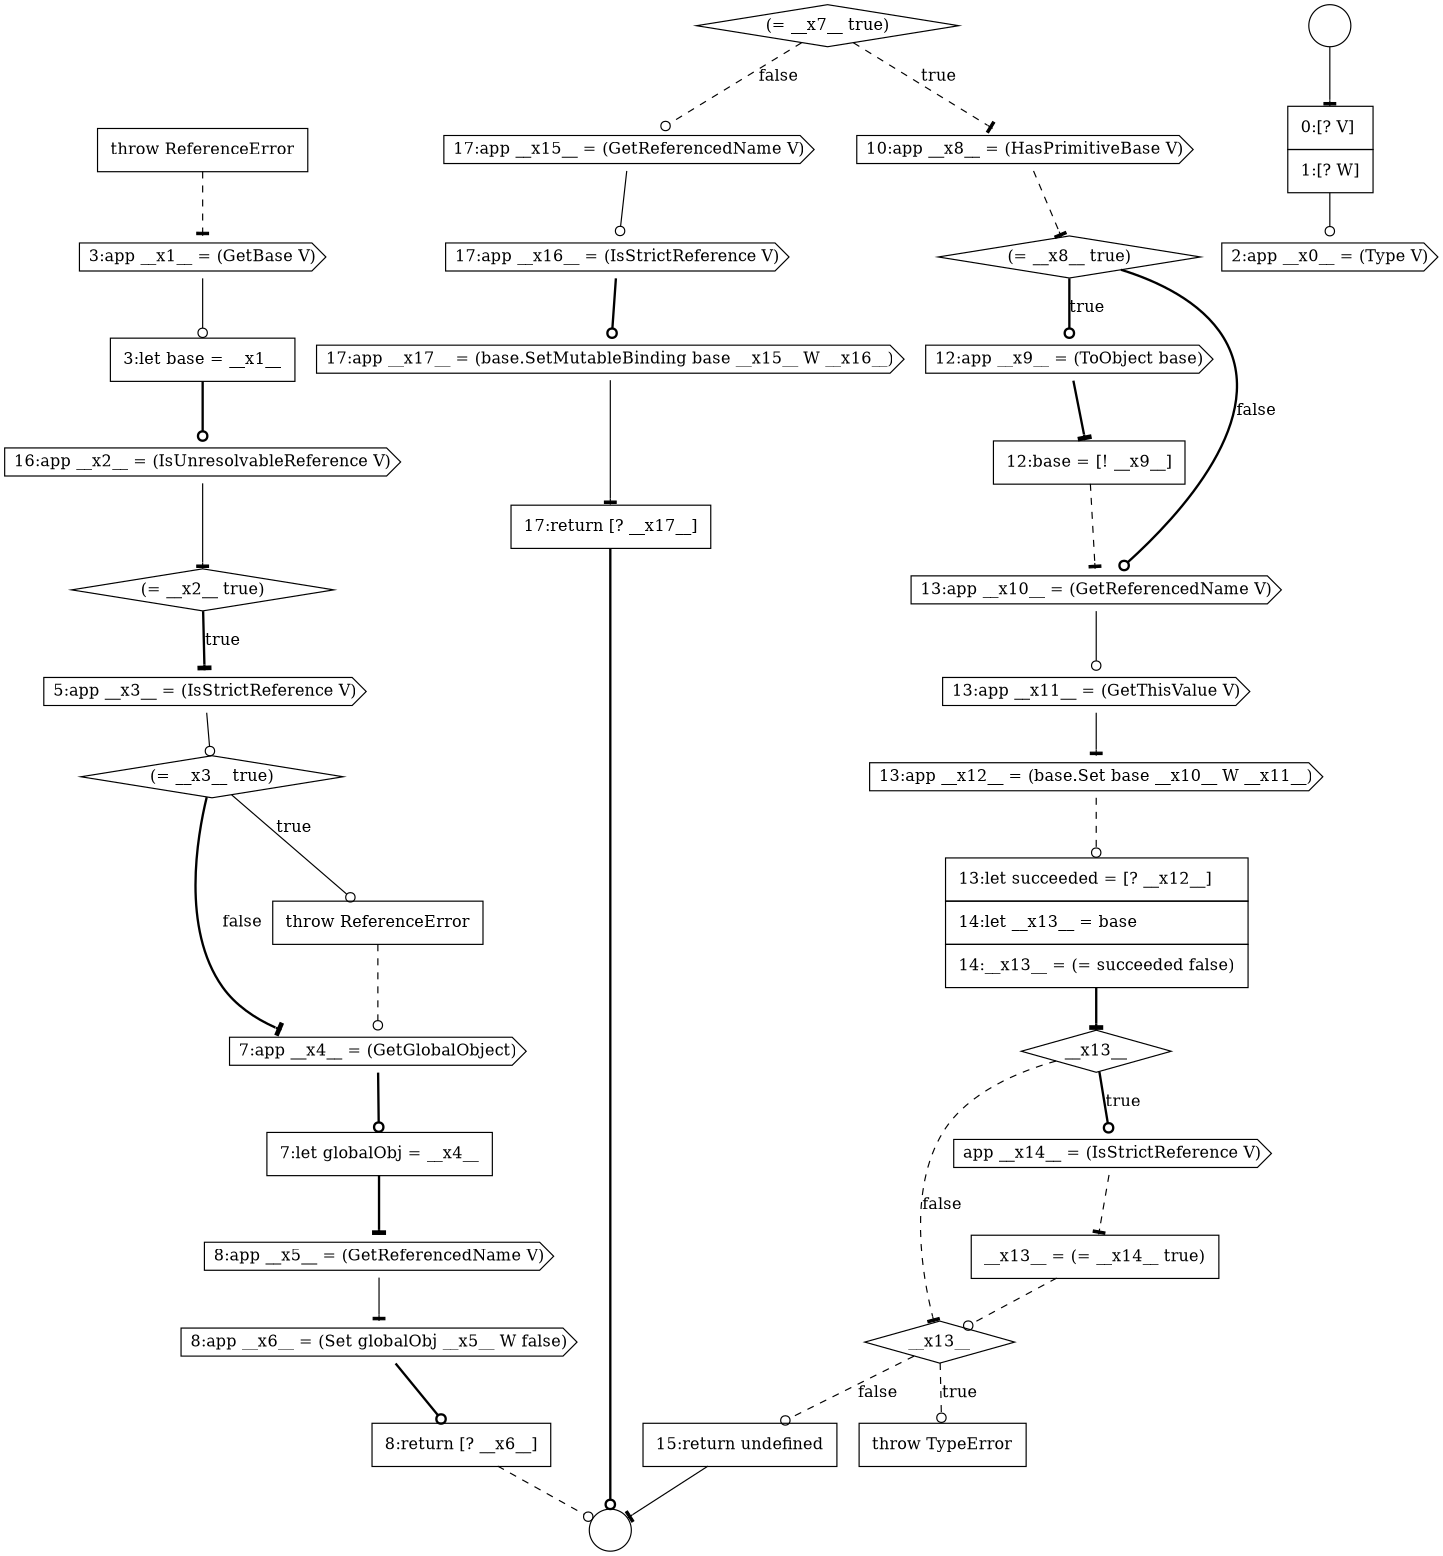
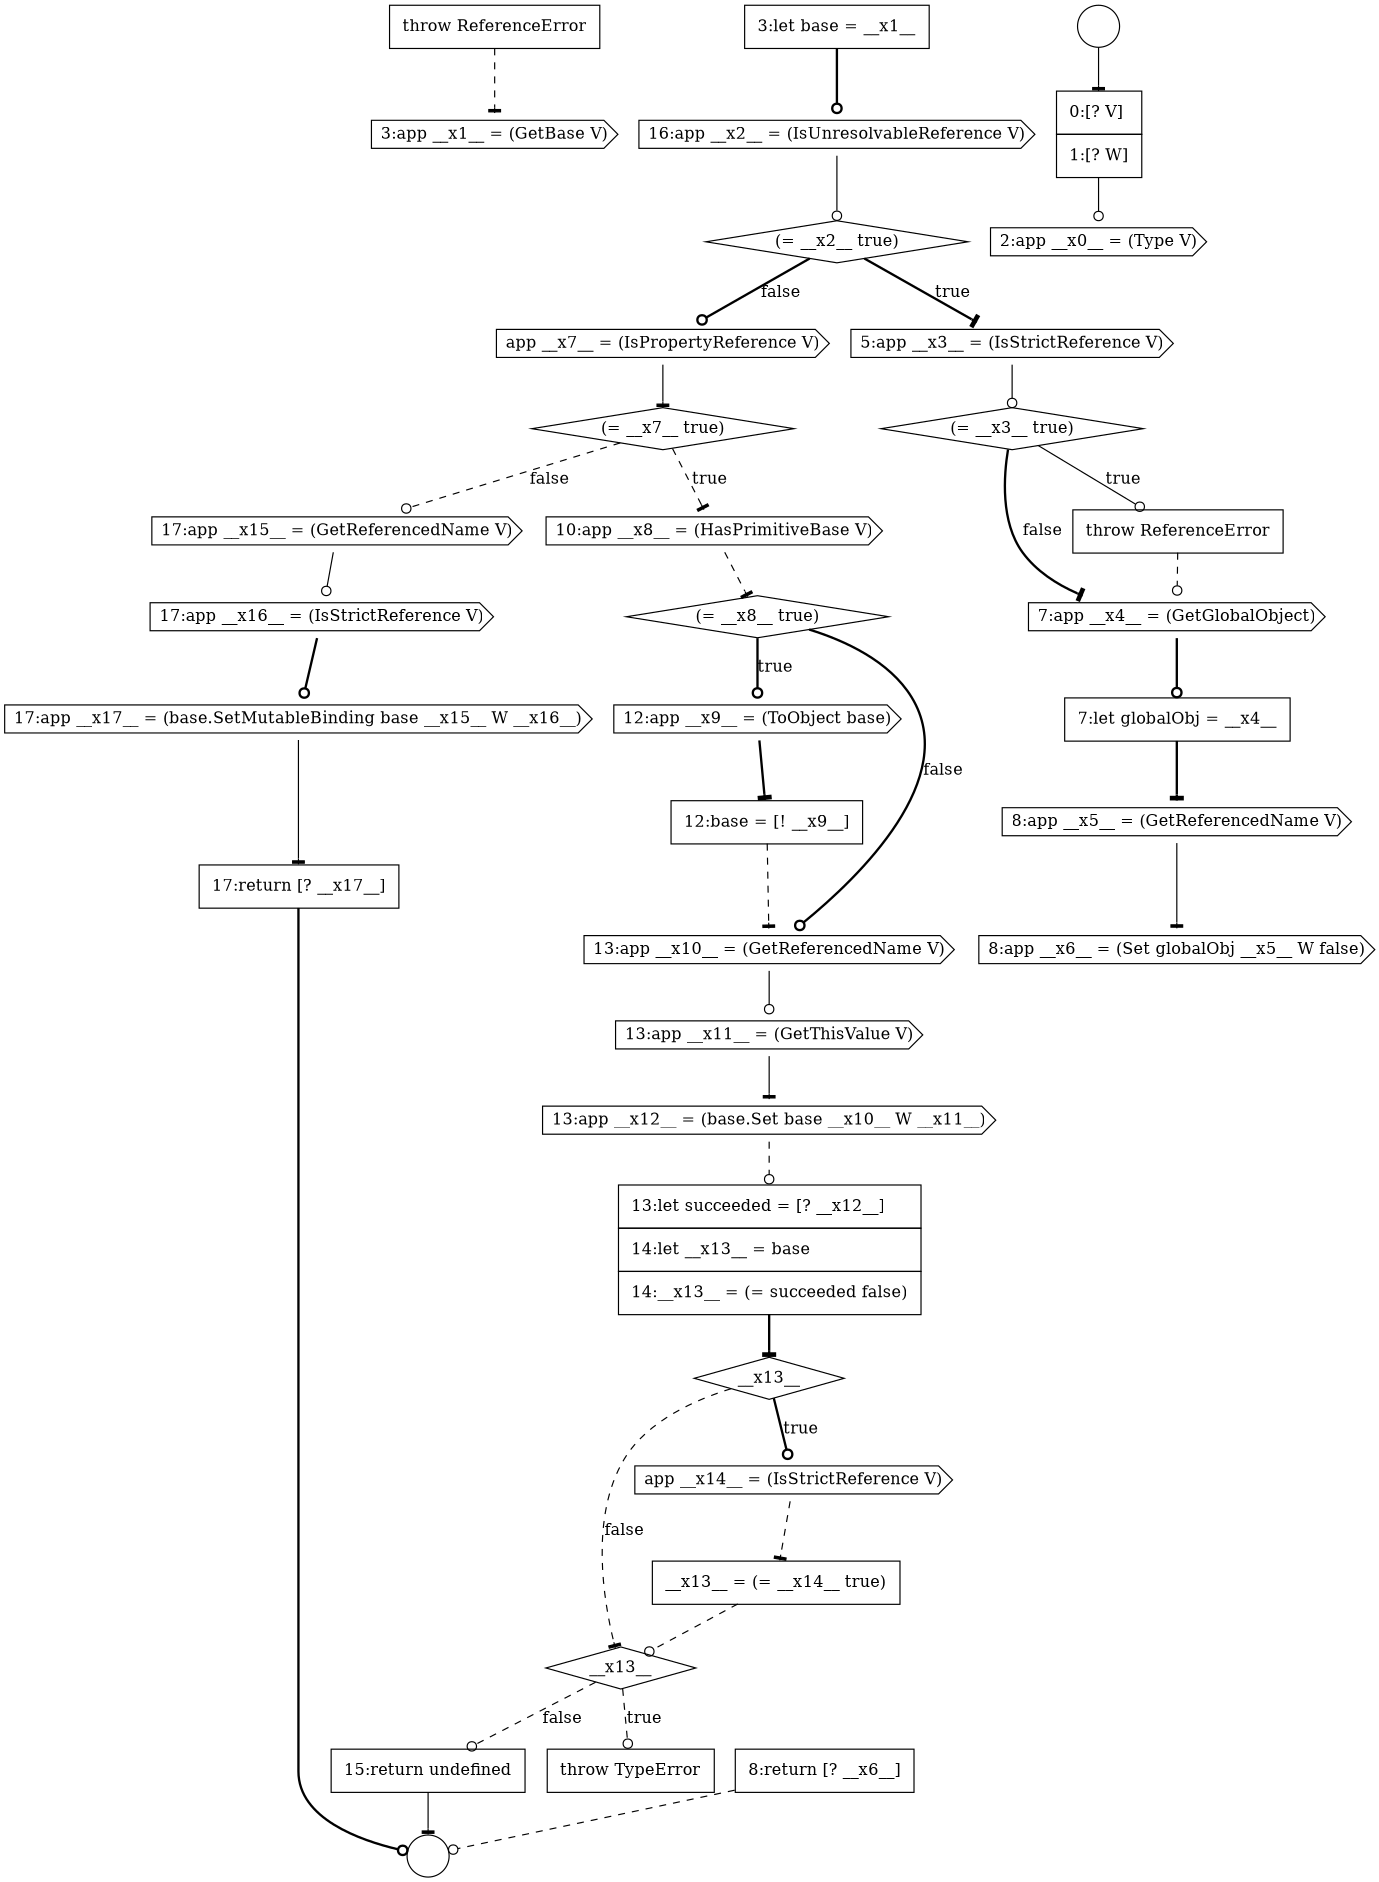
  digraph {
    node [color=black fillcolor=white shape=cds style=filled]
    edge [arrowhead=odot color=black style=bold]
    n1 [label=<<font color="black">     <table border="0" cellborder="1" cellspacing="0" cellpadding="10">       <tr><td align="left">throw ReferenceError</td></tr>     </table>   </font>> margin=0 shape=none]
    n2 [label=<<font color="black">3:app __x1__ = (GetBase V)</font>>]
    n3 [label=<<font color="black">     <table border="0" cellborder="1" cellspacing="0" cellpadding="10">       <tr><td align="left">3:let base = __x1__</td></tr>     </table>   </font>> margin=0 shape=none]
    n4 [label=" " shape=circle]
    n5 [label=<<font color="black">     <table border="0" cellborder="1" cellspacing="0" cellpadding="10">       <tr><td align="left">15:return undefined</td></tr>     </table>   </font>> margin=0 shape=none]
    n6 [label=<<font color="black">12:app __x9__ = (ToObject base)</font>>]
    n7 [label=<<font color="black">     <table border="0" cellborder="1" cellspacing="0" cellpadding="10">       <tr><td align="left">12:base = [! __x9__]</td></tr>     </table>   </font>> margin=0 shape=none]
    n8 [label=<<font color="black">13:app __x10__ = (GetReferencedName V)</font>>]
    n9 [label=<<font color="black">17:app __x15__ = (GetReferencedName V)</font>>]
    n10 [label=<<font color="black">17:app __x16__ = (IsStrictReference V)</font>>]
    n11 [label=<<font color="black">17:app __x17__ = (base.SetMutableBinding base __x15__ W __x16__)</font>>]
    n12 [label=<<font color="black">__x13__</font>> shape=diamond]
    n13 [label=<<font color="black">     <table border="0" cellborder="1" cellspacing="0" cellpadding="10">       <tr><td align="left">throw TypeError</td></tr>     </table>   </font>> margin=0 shape=none]
+   n14 [label=<<font color="black">app __x7__ = (IsPropertyReference V)</font>>]
    n15 [label=<<font color="black">(= __x7__ true)</font>> shape=diamond]
    n16 [label=<<font color="black">10:app __x8__ = (HasPrimitiveBase V)</font>>]
    n17 [label=<<font color="black">13:app __x11__ = (GetThisValue V)</font>>]
    n18 [label=<<font color="black">     <table border="0" cellborder="1" cellspacing="0" cellpadding="10">       <tr><td align="left">17:return [? __x17__]</td></tr>     </table>   </font>> margin=0 shape=none]
    n19 [label=<<font color="black">(= __x8__ true)</font>> shape=diamond]
    n20 [label=<<font color="black">13:app __x12__ = (base.Set base __x10__ W __x11__)</font>>]
    n21 [label=<<font color="black">     <table border="0" cellborder="1" cellspacing="0" cellpadding="10">       <tr><td align="left">7:let globalObj = __x4__</td></tr>     </table>   </font>> margin=0 shape=none]
    n22 [label=<<font color="black">8:app __x5__ = (GetReferencedName V)</font>>]
    n23 [label=<<font color="black">8:app __x6__ = (Set globalObj __x5__ W false)</font>>]
    n24 [label=<<font color="black">app __x14__ = (IsStrictReference V)</font>>]
    n25 [label=<<font color="black">     <table border="0" cellborder="1" cellspacing="0" cellpadding="10">       <tr><td align="left">__x13__ = (= __x14__ true)</td></tr>     </table>   </font>> margin=0 shape=none]
    n26 [label=<<font color="black">5:app __x3__ = (IsStrictReference V)</font>>]
    n27 [label=<<font color="black">(= __x3__ true)</font>> shape=diamond]
    n28 [label=<<font color="black">7:app __x4__ = (GetGlobalObject)</font>>]
    n29 [label=<<font color="black">     <table border="0" cellborder="1" cellspacing="0" cellpadding="10">       <tr><td align="left">throw ReferenceError</td></tr>     </table>   </font>> margin=0 shape=none]
    n30 [label=<<font color="black">     <table border="0" cellborder="1" cellspacing="0" cellpadding="10">       <tr><td align="left">13:let succeeded = [? __x12__]</td></tr>       <tr><td align="left">14:let __x13__ = base</td></tr>       <tr><td align="left">14:__x13__ = (= succeeded false)</td></tr>     </table>   </font>> margin=0 shape=none]
    n31 [label=<<font color="black">16:app __x2__ = (IsUnresolvableReference V)</font>>]
    n32 [label=<<font color="black">__x13__</font>> shape=diamond]
    n33 [label=" " shape=circle]
    n34 [label=<<font color="black">     <table border="0" cellborder="1" cellspacing="0" cellpadding="10">       <tr><td align="left">0:[? V]</td></tr>       <tr><td align="left">1:[? W]</td></tr>     </table>   </font>> margin=0 shape=none]
    n35 [label=<<font color="black">2:app __x0__ = (Type V)</font>>]
    n36 [label=<<font color="black">(= __x2__ true)</font>> shape=diamond]
    n37 [label=<<font color="black">     <table border="0" cellborder="1" cellspacing="0" cellpadding="10">       <tr><td align="left">8:return [? __x6__]</td></tr>     </table>   </font>> margin=0 shape=none]
    n1 -> n2 [arrowhead=tee style=dashed]
-   n2 -> n3 [style=solid]
    n3 -> n31
    n5 -> n4 [arrowhead=tee style=solid]
    n6 -> n7 [arrowhead=tee]
    n7 -> n8 [arrowhead=tee style=dashed]
    n8 -> n17 [style=solid]
    n9 -> n10 [style=solid]
    n10 -> n11
    n11 -> n18 [arrowhead=tee style=solid]
    n12 -> n5 [label=<<font color="black">false</font>> style=dashed]
    n12 -> n13 [label=<<font color="black">true</font>> style=dashed]
+   n14 -> n15 [arrowhead=tee style=solid]
    n15 -> n9 [label=<<font color="black">false</font>> style=dashed]
    n15 -> n16 [arrowhead=tee label=<<font color="black">true</font>> style=dashed]
    n16 -> n19 [arrowhead=tee style=dashed]
    n17 -> n20 [arrowhead=tee style=solid]
    n18 -> n4
    n19 -> n6 [label=<<font color="black">true</font>>]
    n19 -> n8 [label=<<font color="black">false</font>>]
    n20 -> n30 [style=dashed]
    n21 -> n22 [arrowhead=tee]
    n22 -> n23 [arrowhead=tee style=solid]
-   n23 -> n37
    n24 -> n25 [arrowhead=tee style=dashed]
    n25 -> n12 [style=dashed]
    n26 -> n27 [style=solid]
    n27 -> n28 [arrowhead=tee label=<<font color="black">false</font>>]
    n27 -> n29 [label=<<font color="black">true</font>> style=solid]
    n28 -> n21
    n29 -> n28 [style=dashed]
    n30 -> n32 [arrowhead=tee]
-   n31 -> n36 [arrowhead=tee style=solid]
+   n31 -> n36 [style=solid]
    n32 -> n12 [arrowhead=tee label=<<font color="black">false</font>> style=dashed]
    n32 -> n24 [label=<<font color="black">true</font>>]
    n33 -> n34 [arrowhead=tee style=solid]
    n34 -> n35 [style=solid]
+   n36 -> n14 [label=<<font color="black">false</font>>]
    n36 -> n26 [arrowhead=tee label=<<font color="black">true</font>>]
    n37 -> n4 [style=dashed]
  }
